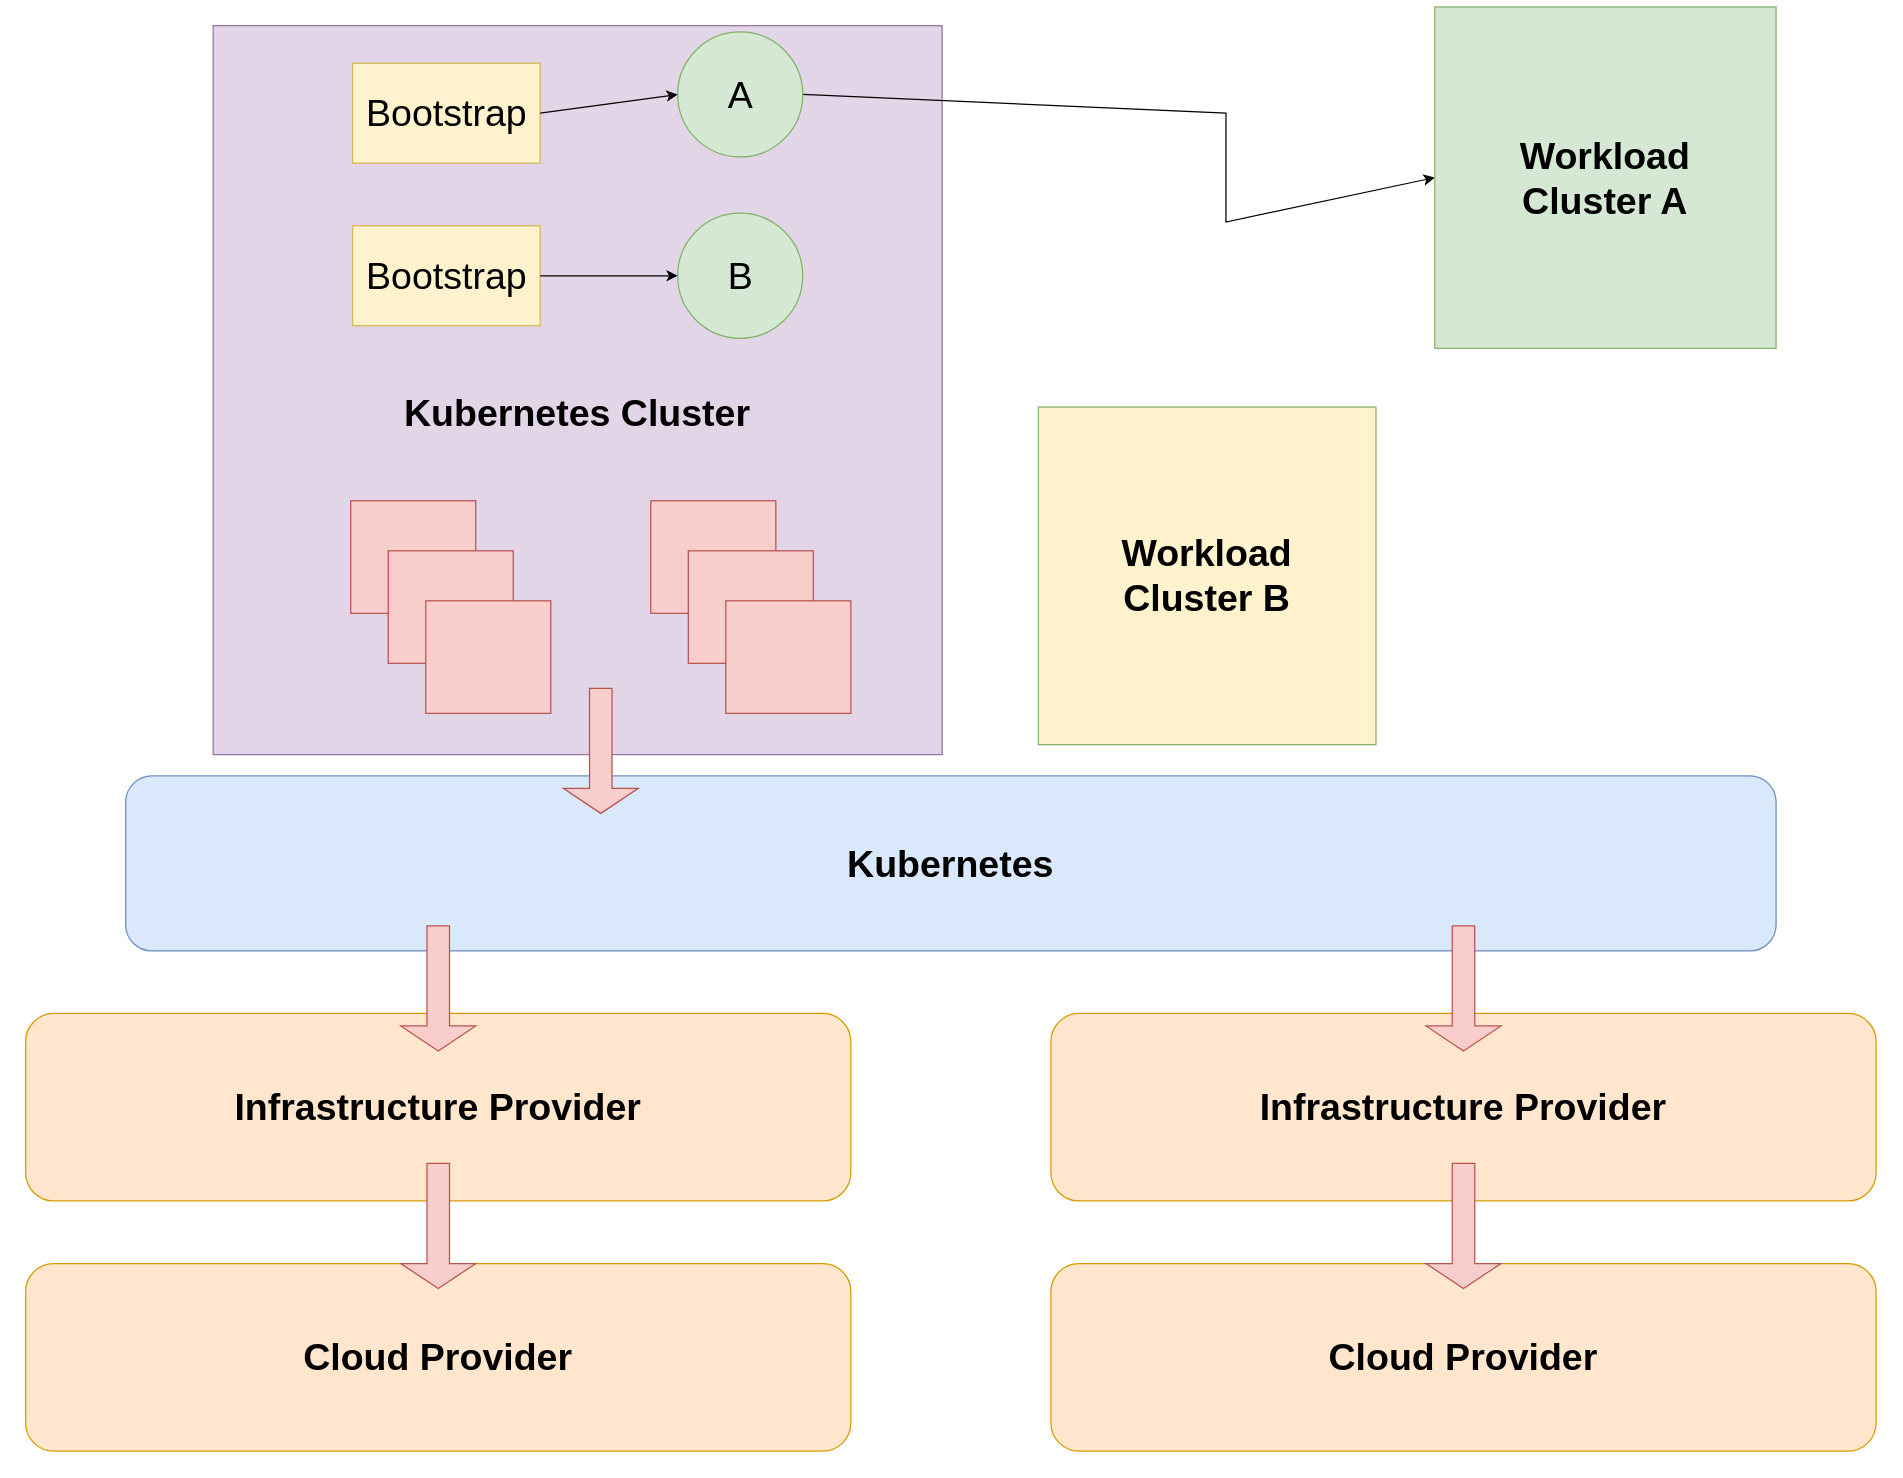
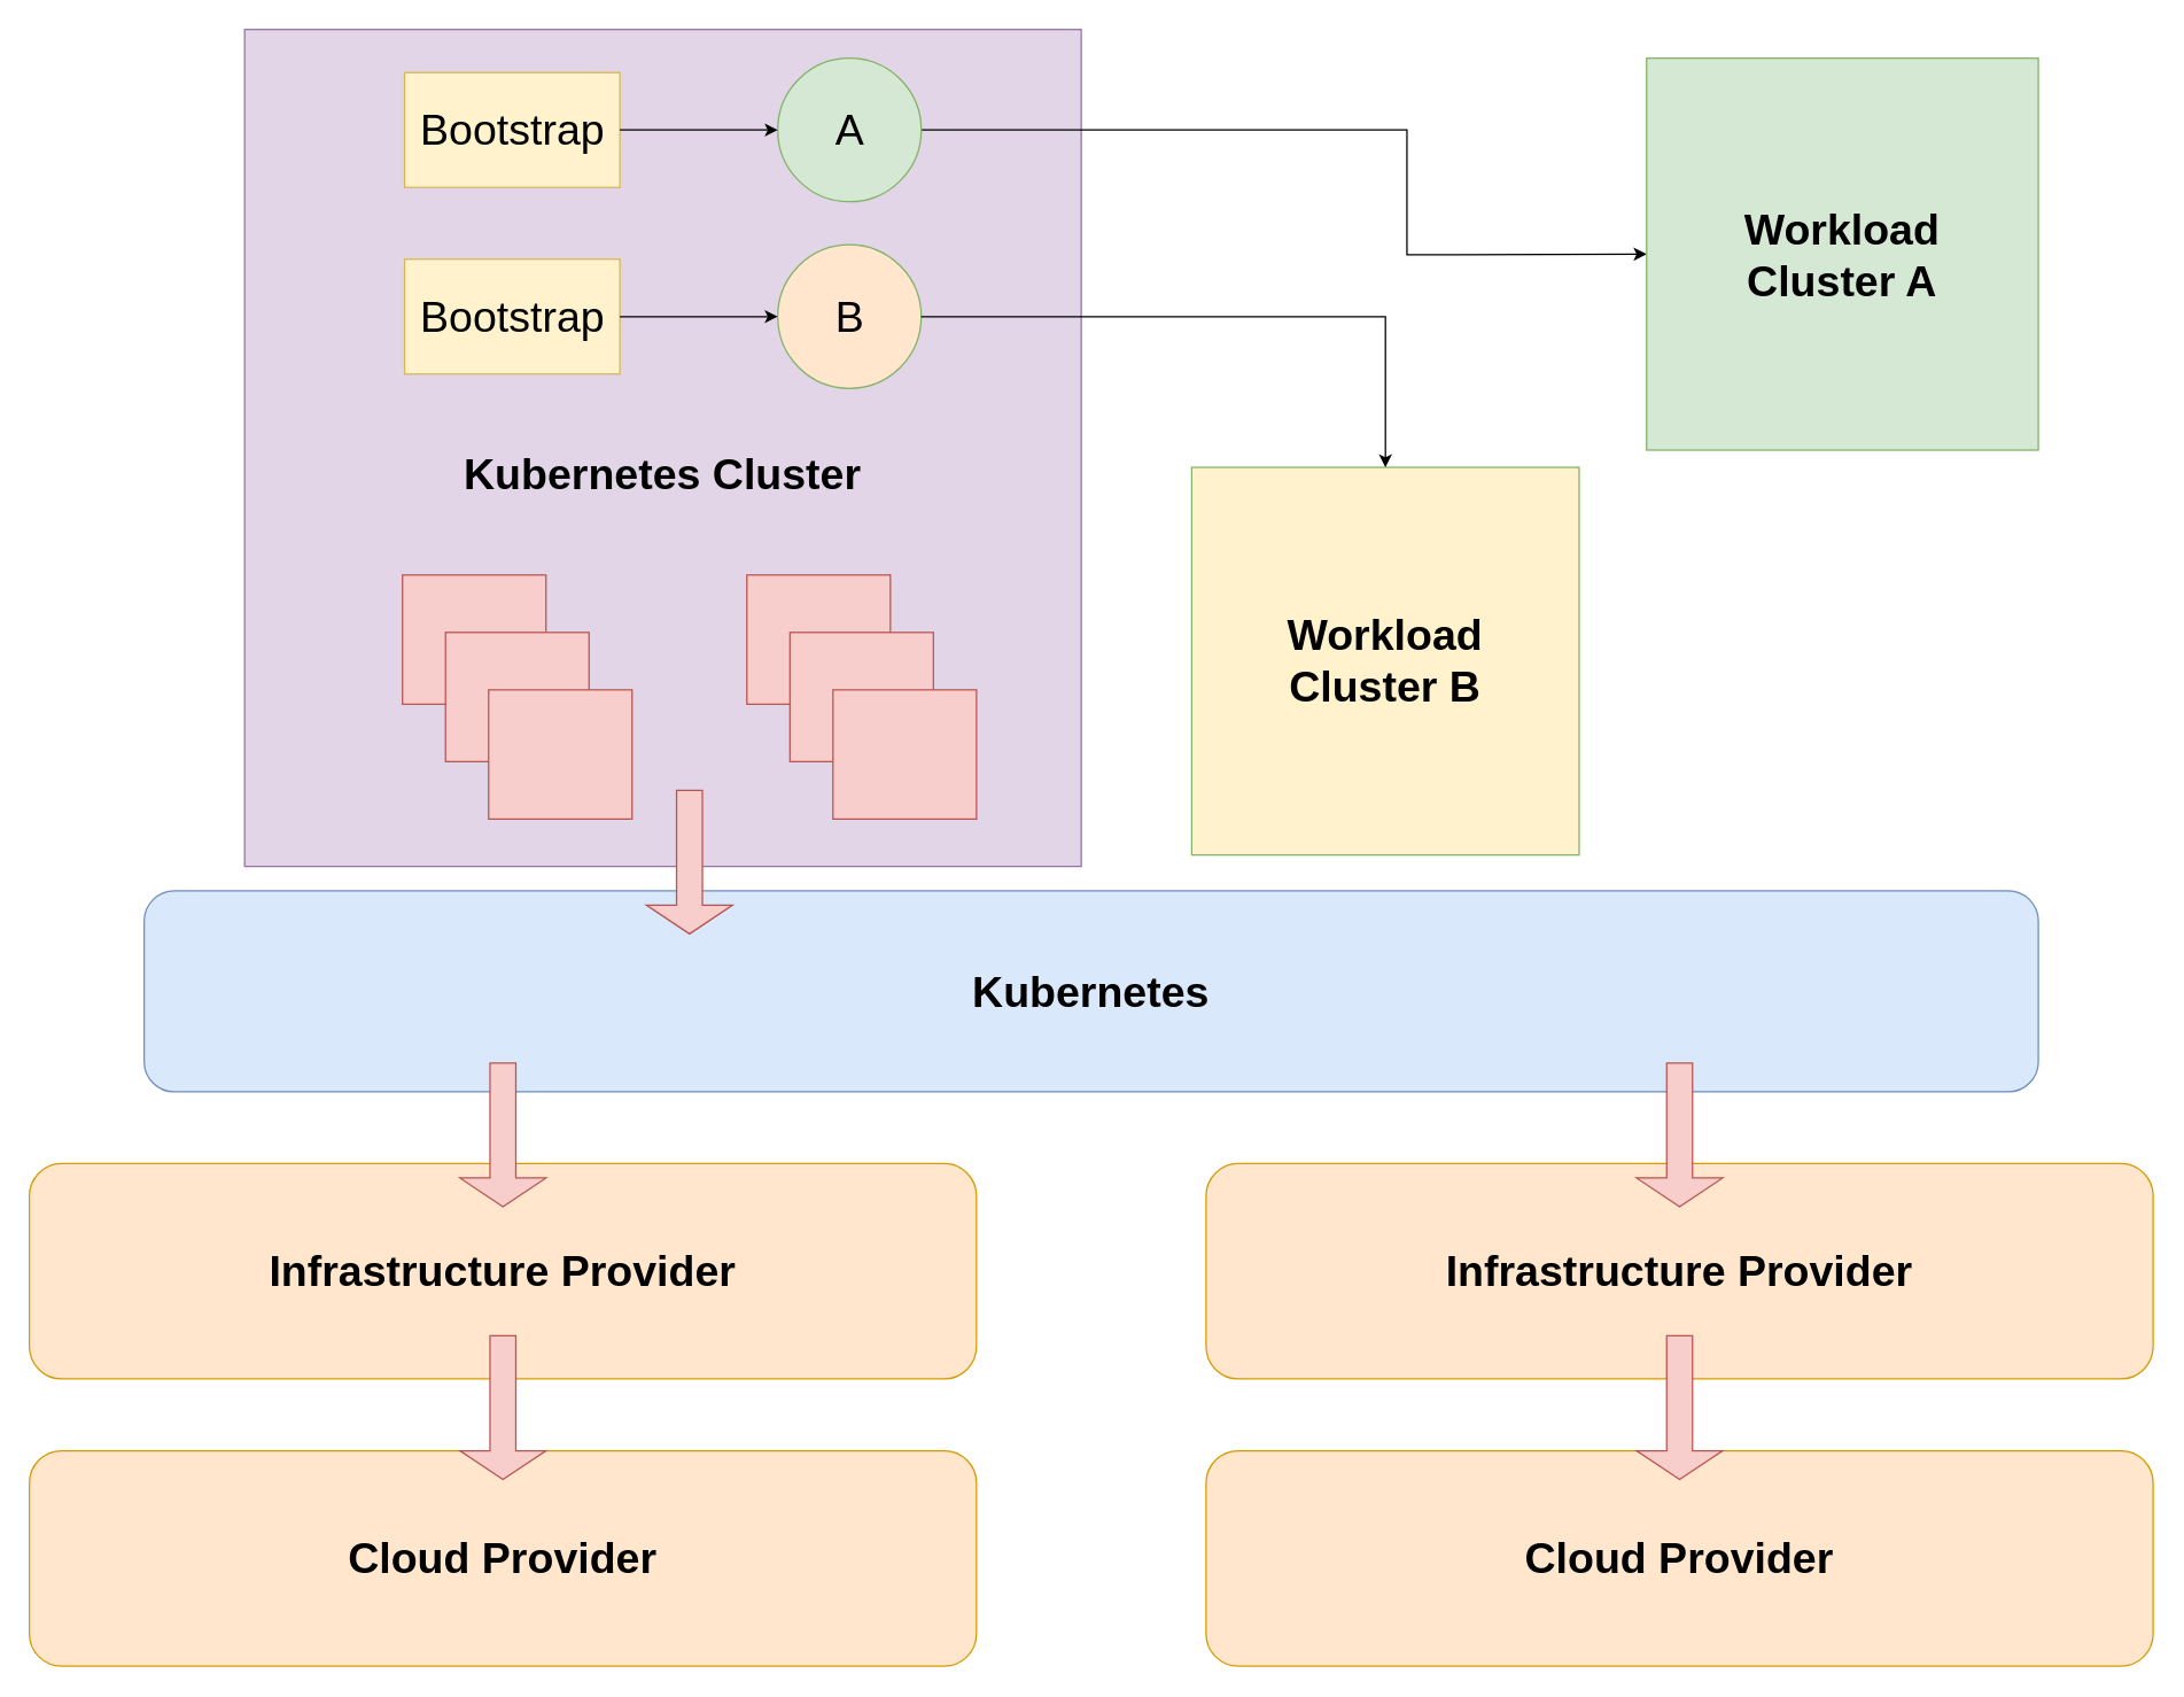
  <mxCell id="0" />
  <mxCell id="1" parent="0" />
  <mxCell id="2" value="Infrastructure Provider" style="rounded=1;whiteSpace=wrap;html=1;fontSize=30;fontStyle=1;fillColor=#ffe6cc;strokeColor=#d79b00;" parent="1" vertex="1"><mxGeometry x="20" y="810" width="660" height="150" as="geometry" /></mxCell>
  <mxCell id="3" value="Kubernetes" style="rounded=1;whiteSpace=wrap;html=1;fontSize=30;fillColor=#dae8fc;strokeColor=#6c8ebf;fontStyle=1" parent="1" vertex="1"><mxGeometry x="100" y="620" width="1320" height="140" as="geometry" /></mxCell>
  <mxCell id="4" value="&lt;br&gt;Kubernetes Cluster" style="whiteSpace=wrap;html=1;aspect=fixed;fontSize=30;fontStyle=1;fillColor=#e1d5e7;strokeColor=#9673a6;" parent="1" vertex="1"><mxGeometry x="170" y="20" width="583" height="583" as="geometry" /></mxCell>
  <mxCell id="5" value="Workload&lt;br&gt;Cluster B" style="whiteSpace=wrap;html=1;aspect=fixed;fontSize=30;fontStyle=1;fillColor=#fff2cc;strokeColor=#82b366;" parent="1" vertex="1"><mxGeometry x="830" y="325" width="270" height="270" as="geometry" /></mxCell>
  <mxCell id="6" value="" style="rounded=0;whiteSpace=wrap;html=1;fontSize=30;fillColor=#f8cecc;strokeColor=#b85450;" parent="1" vertex="1"><mxGeometry x="520" y="400" width="100" height="90" as="geometry" /></mxCell>
  <mxCell id="7" value="" style="rounded=0;whiteSpace=wrap;html=1;fontSize=30;fillColor=#f8cecc;strokeColor=#b85450;" parent="1" vertex="1"><mxGeometry x="550" y="440" width="100" height="90" as="geometry" /></mxCell>
  <mxCell id="8" value="" style="rounded=0;whiteSpace=wrap;html=1;fontSize=30;fillColor=#f8cecc;strokeColor=#b85450;" parent="1" vertex="1"><mxGeometry x="580" y="480" width="100" height="90" as="geometry" /></mxCell>
  <mxCell id="9" value="" style="rounded=0;whiteSpace=wrap;html=1;fontSize=30;fillColor=#f8cecc;strokeColor=#b85450;" parent="1" vertex="1"><mxGeometry x="280" y="400" width="100" height="90" as="geometry" /></mxCell>
  <mxCell id="10" value="" style="rounded=0;whiteSpace=wrap;html=1;fontSize=30;fillColor=#f8cecc;strokeColor=#b85450;" parent="1" vertex="1"><mxGeometry x="310" y="440" width="100" height="90" as="geometry" /></mxCell>
  <mxCell id="11" value="" style="rounded=0;whiteSpace=wrap;html=1;fontSize=30;fillColor=#f8cecc;strokeColor=#b85450;" parent="1" vertex="1"><mxGeometry x="340" y="480" width="100" height="90" as="geometry" /></mxCell>
  <mxCell id="12" value="" style="endArrow=classic;html=1;fontSize=30;exitX=1;exitY=0.5;exitDx=0;exitDy=0;entryX=0;entryY=0.5;entryDx=0;entryDy=0;rounded=0;" parent="1" source="14" target="19" edge="1"><mxGeometry width="50" height="50" relative="1" as="geometry"><mxPoint x="690" y="100" as="sourcePoint" /><mxPoint x="956" y="135" as="targetPoint" /><Array as="points"><mxPoint x="980" y="90" /><mxPoint x="980" y="177" /></Array></mxGeometry></mxCell>
  <mxCell id="13" value="" style="shape=singleArrow;direction=south;whiteSpace=wrap;html=1;fillColor=#f8cecc;strokeColor=#b85450;" parent="1" vertex="1"><mxGeometry x="450" y="550" width="60" height="100" as="geometry" /></mxCell>
- <mxCell id="14" value="A" style="ellipse;whiteSpace=wrap;html=1;aspect=fixed;fontSize=30;fillColor=#d5e8d4;strokeColor=#82b366;fontStyle=0" parent="1" vertex="1"><mxGeometry x="541.5" y="25" width="100" height="100" as="geometry" /></mxCell>
+ <mxCell id="14" value="A" style="ellipse;whiteSpace=wrap;html=1;aspect=fixed;fontSize=30;fillColor=#d5e8d4;strokeColor=#82b366;fontStyle=0" parent="1" vertex="1"><mxGeometry x="541.5" y="40" width="100" height="100" as="geometry" /></mxCell>
  <mxCell id="15" value="Bootstrap" style="rounded=0;whiteSpace=wrap;html=1;fontSize=30;fillColor=#fff2cc;strokeColor=#d6b656;fontStyle=0" parent="1" vertex="1"><mxGeometry x="281.5" y="50" width="150" height="80" as="geometry" /></mxCell>
  <mxCell id="16" style="edgeStyle=none;html=1;entryX=0;entryY=0.5;entryDx=0;entryDy=0;exitX=1;exitY=0.5;exitDx=0;exitDy=0;rounded=0;" parent="1" source="15" target="14" edge="1"><mxGeometry relative="1" as="geometry" /></mxCell>
- <mxCell id="17" value="B" style="ellipse;whiteSpace=wrap;html=1;aspect=fixed;fontSize=30;fillColor=#d5e8d4;strokeColor=#82b366;fontStyle=0" parent="1" vertex="1"><mxGeometry x="541.5" y="170" width="100" height="100" as="geometry" /></mxCell>
+ <mxCell id="17" value="B" style="ellipse;whiteSpace=wrap;html=1;aspect=fixed;fontSize=30;fillColor=#ffe6cc;strokeColor=#82b366;fontStyle=0;" parent="1" vertex="1"><mxGeometry x="541.5" y="170" width="100" height="100" as="geometry" /></mxCell>
  <mxCell id="18" value="Bootstrap" style="rounded=0;whiteSpace=wrap;html=1;fontSize=30;fillColor=#fff2cc;strokeColor=#d6b656;fontStyle=0" parent="1" vertex="1"><mxGeometry x="281.5" y="180" width="150" height="80" as="geometry" /></mxCell>
- <mxCell id="19" value="Workload&lt;br&gt;Cluster A" style="whiteSpace=wrap;html=1;aspect=fixed;fontSize=30;fontStyle=1;fillColor=#d5e8d4;strokeColor=#82b366;" parent="1" vertex="1"><mxGeometry x="1147" y="5" width="273" height="273" as="geometry" /></mxCell>
+ <mxCell id="19" value="Workload&lt;br&gt;Cluster A" style="whiteSpace=wrap;html=1;aspect=fixed;fontSize=30;fontStyle=1;fillColor=#d5e8d4;strokeColor=#82b366;" parent="1" vertex="1"><mxGeometry x="1147" y="40" width="273" height="273" as="geometry" /></mxCell>
+ <mxCell id="20" value="" style="endArrow=classic;html=1;fontSize=30;exitX=1;exitY=0.5;exitDx=0;exitDy=0;entryX=0.5;entryY=0;entryDx=0;entryDy=0;rounded=0;" parent="1" source="17" target="5" edge="1"><mxGeometry width="50" height="50" relative="1" as="geometry"><mxPoint x="651.5" y="90" as="sourcePoint" /><mxPoint x="1110" y="102.5" as="targetPoint" /><Array as="points"><mxPoint x="965" y="220" /></Array></mxGeometry></mxCell>
  <mxCell id="21" style="edgeStyle=none;html=1;entryX=0;entryY=0.5;entryDx=0;entryDy=0;exitX=1;exitY=0.5;exitDx=0;exitDy=0;rounded=0;" parent="1" source="18" target="17" edge="1"><mxGeometry relative="1" as="geometry"><mxPoint x="441.5" y="110" as="sourcePoint" /><mxPoint x="551.5" y="110" as="targetPoint" /></mxGeometry></mxCell>
  <mxCell id="22" value="Infrastructure Provider" style="rounded=1;whiteSpace=wrap;html=1;fontSize=30;fontStyle=1;fillColor=#ffe6cc;strokeColor=#d79b00;" parent="1" vertex="1"><mxGeometry x="840" y="810" width="660" height="150" as="geometry" /></mxCell>
  <mxCell id="23" value="Cloud Provider" style="rounded=1;whiteSpace=wrap;html=1;fontSize=30;fontStyle=1;fillColor=#ffe6cc;strokeColor=#d79b00;" parent="1" vertex="1"><mxGeometry x="20" y="1010" width="660" height="150" as="geometry" /></mxCell>
  <mxCell id="24" value="Cloud Provider" style="rounded=1;whiteSpace=wrap;html=1;fontSize=30;fontStyle=1;fillColor=#ffe6cc;strokeColor=#d79b00;" parent="1" vertex="1"><mxGeometry x="840" y="1010" width="660" height="150" as="geometry" /></mxCell>
  <mxCell id="25" value="" style="shape=singleArrow;direction=south;whiteSpace=wrap;html=1;fillColor=#f8cecc;strokeColor=#b85450;" parent="1" vertex="1"><mxGeometry x="320" y="740" width="60" height="100" as="geometry" /></mxCell>
  <mxCell id="26" value="" style="shape=singleArrow;direction=south;whiteSpace=wrap;html=1;fillColor=#f8cecc;strokeColor=#b85450;" parent="1" vertex="1"><mxGeometry x="1140" y="740" width="60" height="100" as="geometry" /></mxCell>
  <mxCell id="27" value="" style="shape=singleArrow;direction=south;whiteSpace=wrap;html=1;fillColor=#f8cecc;strokeColor=#b85450;" parent="1" vertex="1"><mxGeometry x="320" y="930" width="60" height="100" as="geometry" /></mxCell>
  <mxCell id="28" value="" style="shape=singleArrow;direction=south;whiteSpace=wrap;html=1;fillColor=#f8cecc;strokeColor=#b85450;" parent="1" vertex="1"><mxGeometry x="1140" y="930" width="60" height="100" as="geometry" /></mxCell>
